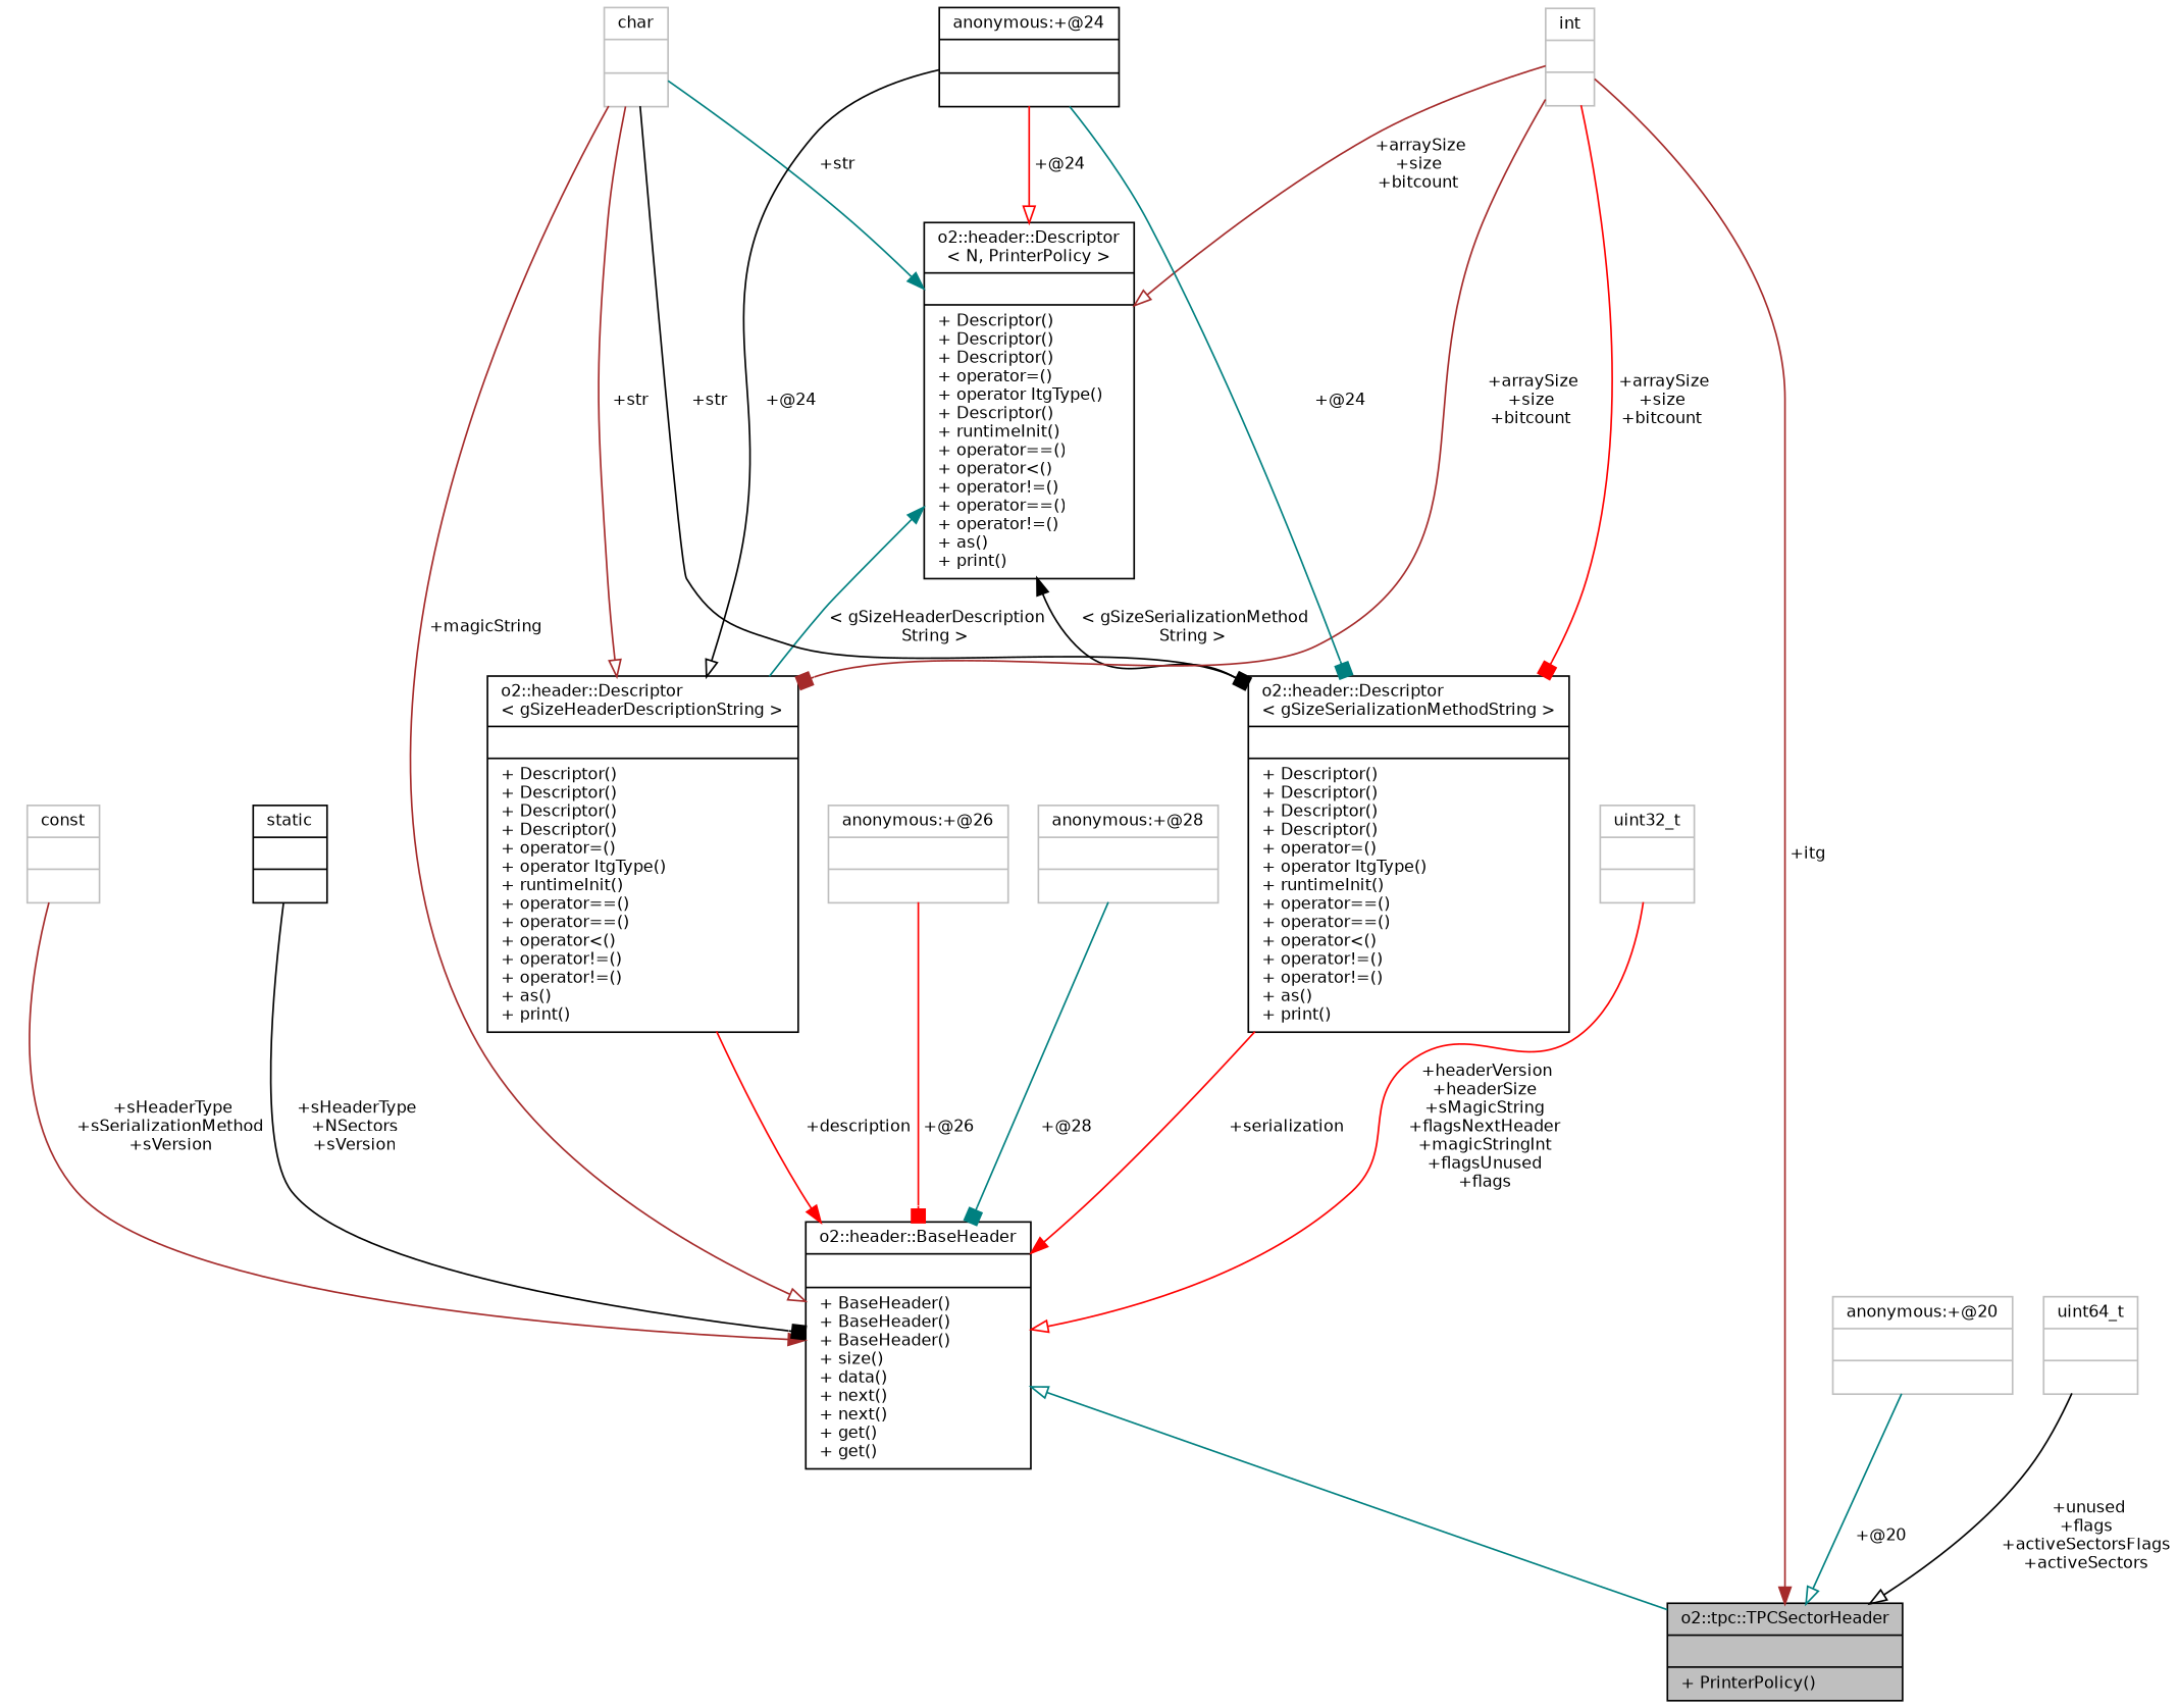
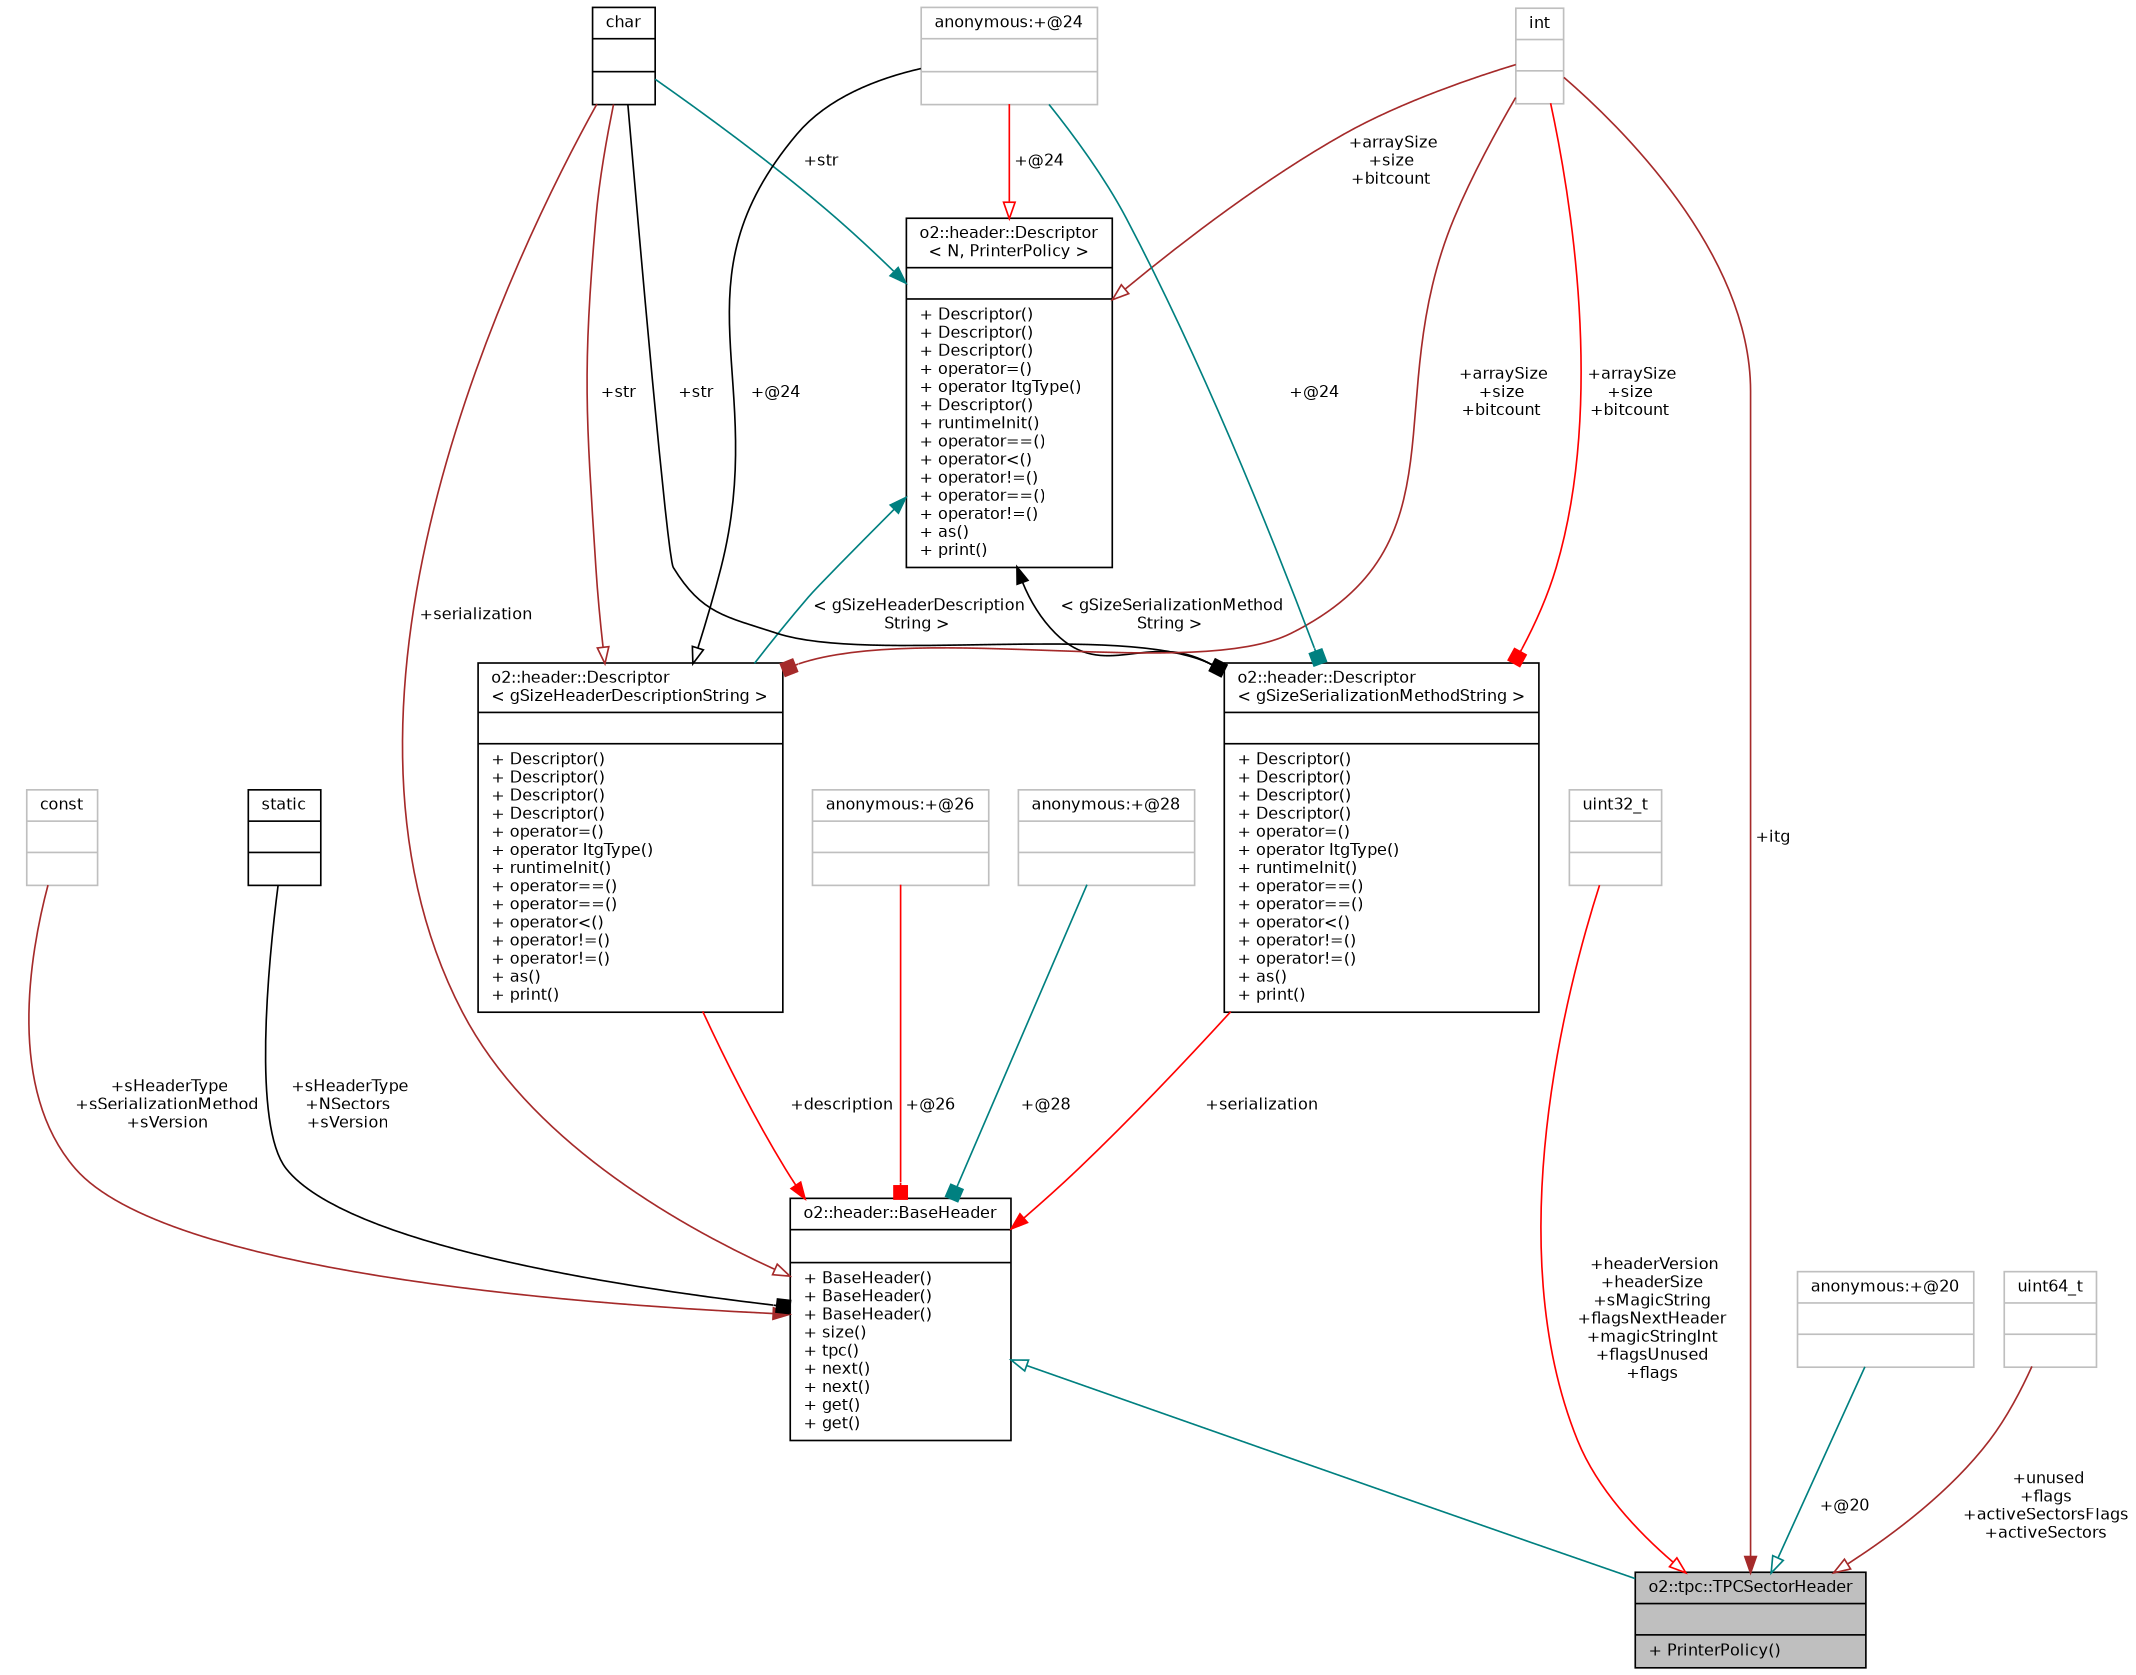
  digraph {
    node [color=grey75 fontname=Helvetica fontsize=10 shape=record]
    edge [color=brown fontname=Helvetica fontsize=10 labelfontname=Helvetica labelfontsize=10 style=solid arrowhead=onormal]
    n1 [color=black fillcolor=grey75 fontcolor=black height=0.2 label="{o2::tpc::TPCSectorHeader\n||+ PrinterPolicy()\l}" style=filled width=0.4]
-   n2 [color=black height=0.2 label="{o2::header::BaseHeader\n||+ BaseHeader()\l+ BaseHeader()\l+ BaseHeader()\l+ size()\l+ data()\l+ next()\l+ next()\l+ get()\l+ get()\l}" width=0.4]
+   n2 [color=black height=0.2 label="{o2::header::BaseHeader\n||+ BaseHeader()\l+ BaseHeader()\l+ BaseHeader()\l+ size()\l+ tpc()\l+ next()\l+ next()\l+ get()\l+ get()\l}" width=0.4]
    n3 [color=black height=0.2 label="{o2::header::Descriptor\l\< gSizeHeaderDescriptionString \>\n||+ Descriptor()\l+ Descriptor()\l+ Descriptor()\l+ Descriptor()\l+ operator=()\l+ operator ItgType()\l+ runtimeInit()\l+ operator==()\l+ operator==()\l+ operator\<()\l+ operator!=()\l+ operator!=()\l+ as()\l+ print()\l}" width=0.4]
    n4 [color=black height=0.2 label="{o2::header::Descriptor\l\< N, PrinterPolicy \>\n||+ Descriptor()\l+ Descriptor()\l+ Descriptor()\l+ operator=()\l+ operator ItgType()\l+ Descriptor()\l+ runtimeInit()\l+ operator==()\l+ operator\<()\l+ operator!=()\l+ operator==()\l+ operator!=()\l+ as()\l+ print()\l}" width=0.4]
    n5 [color=black height=0.2 label="{o2::header::Descriptor\l\< gSizeSerializationMethodString \>\n||+ Descriptor()\l+ Descriptor()\l+ Descriptor()\l+ Descriptor()\l+ operator=()\l+ operator ItgType()\l+ runtimeInit()\l+ operator==()\l+ operator==()\l+ operator\<()\l+ operator!=()\l+ operator!=()\l+ as()\l+ print()\l}" width=0.4]
-   n6 [height=0.2 label="{char\n||}" width=0.4]
+   n6 [color=black height=0.2 label="{char\n||}" width=0.4]
    n7 [height=0.2 label="{int\n||}" width=0.4]
-   n8 [color=black height=0.2 label="{anonymous:+@24\n||}" width=0.4]
+   n8 [height=0.2 label="{anonymous:+@24\n||}" width=0.4]
    n9 [height=0.2 label="{anonymous:+@26\n||}" width=0.4]
    n10 [height=0.2 label="{anonymous:+@28\n||}" width=0.4]
    n11 [height=0.2 label="{uint32_t\n||}" width=0.4]
    n12 [height=0.2 label="{const\n||}" width=0.4]
    n13 [height=0.2 label="{anonymous:+@20\n||}" width=0.4]
    n14 [height=0.2 label="{uint64_t\n||}" width=0.4]
    n15 [color=black height=0.2 label="{static\n||}" width=0.4]
    n2 -> n1 [arrowtail=onormal color=teal dir=back arrowhead=""]
    n3 -> n2 [arrowhead=normal color=red label=" +description"]
    n4 -> n3 [color=teal dir=back label=" \< gSizeHeaderDescription\lString \>" arrowhead=""]
    n4 -> n5 [color=black dir=back label=" \< gSizeSerializationMethod\lString \>" arrowhead=""]
    n5 -> n2 [arrowhead=normal color=red label=" +serialization"]
-   n6 -> n2 [label=" +magicString"]
+   n6 -> n2 [label=" +serialization"]
    n6 -> n3 [label=" +str"]
    n6 -> n4 [arrowhead=normal color=teal label=" +str"]
    n6 -> n5 [arrowhead=box color=black label=" +str"]
    n7 -> n1 [arrowhead=normal label=" +itg"]
    n7 -> n3 [arrowhead=box label=" +arraySize\n+size\n+bitcount"]
    n7 -> n4 [label=" +arraySize\n+size\n+bitcount"]
    n7 -> n5 [arrowhead=box color=red label=" +arraySize\n+size\n+bitcount"]
    n8 -> n3 [color=black label=" +@24"]
    n8 -> n4 [color=red label=" +@24"]
    n8 -> n5 [arrowhead=box color=teal label=" +@24"]
    n9 -> n2 [arrowhead=box color=red label=" +@26"]
    n10 -> n2 [arrowhead=box color=teal label=" +@28"]
-   n11 -> n2 [color=red label=" +headerVersion\n+headerSize\n+sMagicString\n+flagsNextHeader\n+magicStringInt\n+flagsUnused\n+flags"]
+   n11 -> n1 [color=red label=" +headerVersion\n+headerSize\n+sMagicString\n+flagsNextHeader\n+magicStringInt\n+flagsUnused\n+flags"]
    n12 -> n2 [arrowhead=normal label=" +sHeaderType\n+sSerializationMethod\n+sVersion"]
    n13 -> n1 [color=teal label=" +@20"]
-   n14 -> n1 [color=black label=" +unused\n+flags\n+activeSectorsFlags\n+activeSectors"]
+   n14 -> n1 [label=" +unused\n+flags\n+activeSectorsFlags\n+activeSectors"]
    n15 -> n2 [arrowhead=box color=black label=" +sHeaderType\n+NSectors\n+sVersion"]
  }
